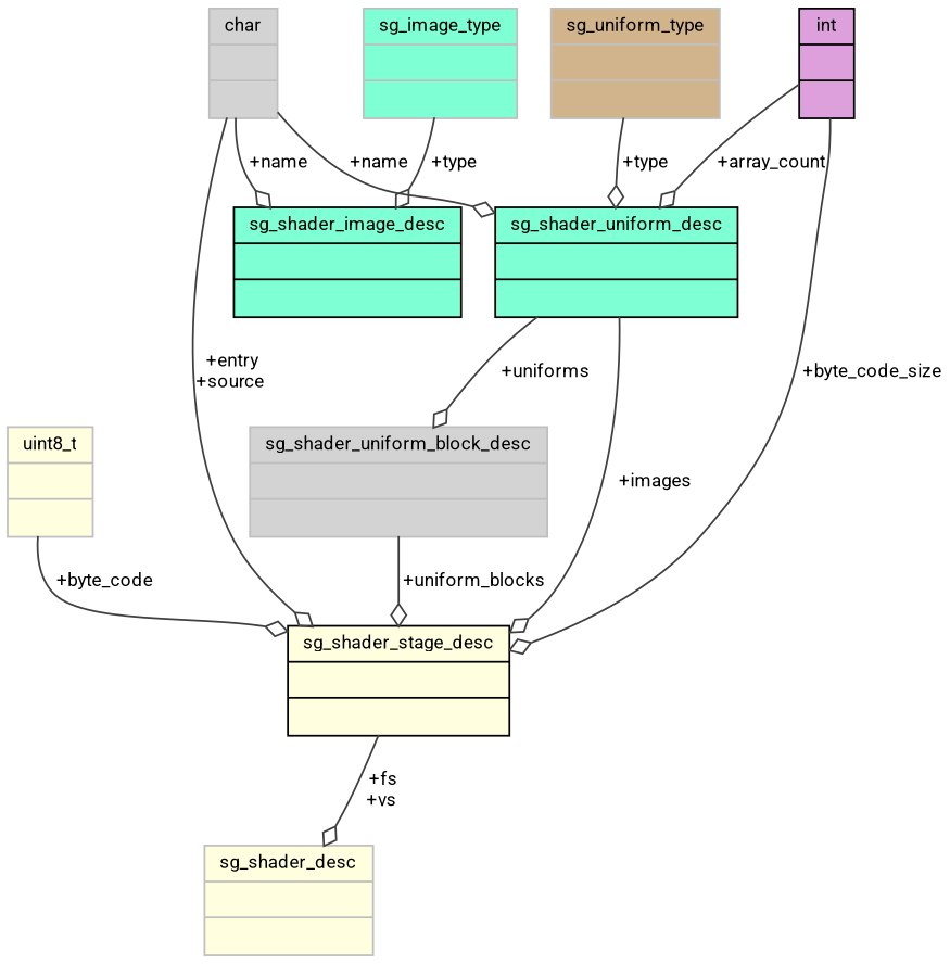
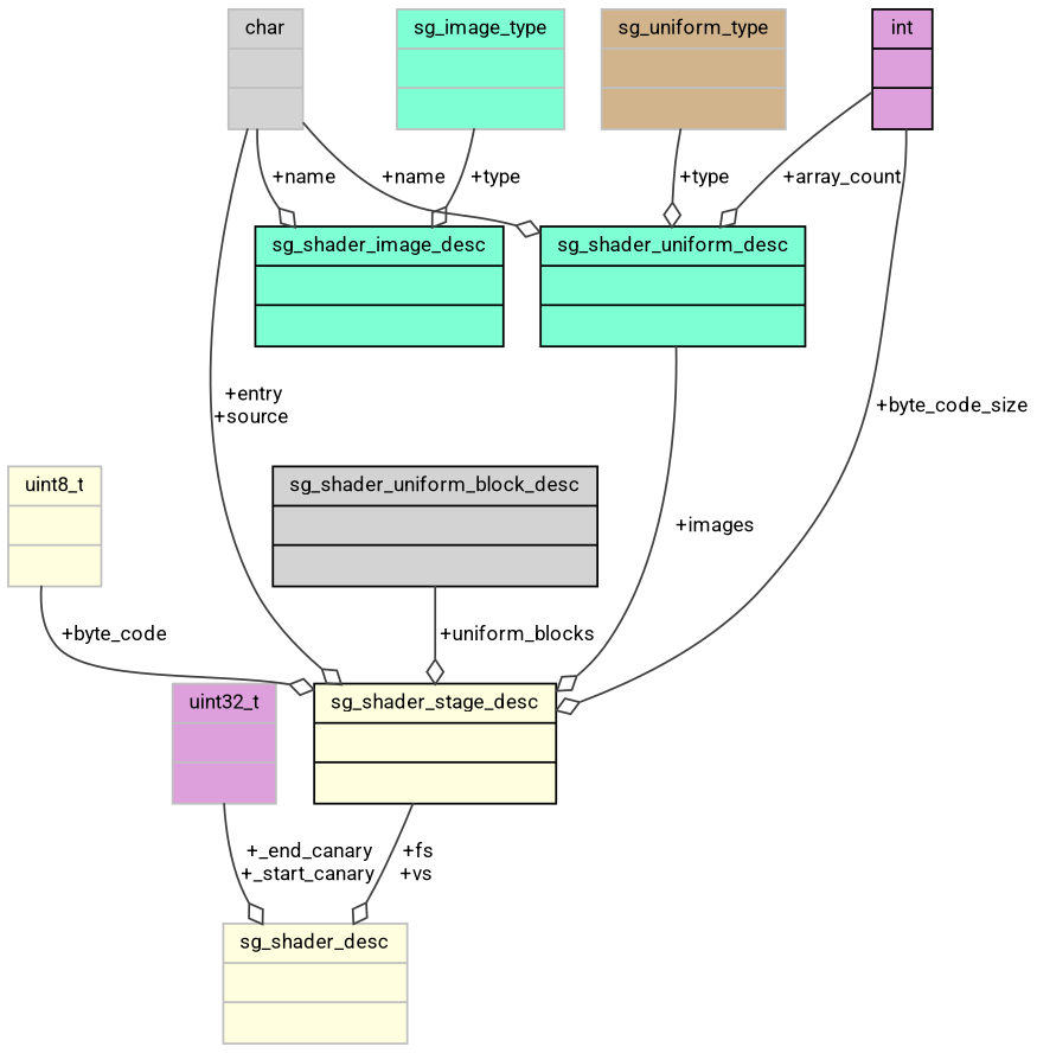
  digraph {
    fontname=Roboto
    node [color=grey75 fillcolor=lightyellow fontname=Roboto fontsize=10 shape=record style=filled]
    edge [arrowhead=odiamond color=grey25 fontname=Roboto fontsize=10 labelfontname=Helvetica labelfontsize=10 style=solid]
    n1 [fontcolor=black height=0.2 label="{sg_shader_desc\n||}" width=0.4]
+   n2 [fillcolor=plum height=0.2 label="{uint32_t\n||}" width=0.4]
    n3 [color=black height=0.2 label="{sg_shader_stage_desc\n||}" width=0.4]
    n4 [height=0.2 label="{uint8_t\n||}" width=0.4]
    n5 [fillcolor=lightgrey height=0.2 label="{char\n||}" width=0.4]
    n6 [color=black fillcolor=aquamarine height=0.2 label="{sg_shader_image_desc\n||}" width=0.4]
    n7 [color=black fillcolor=aquamarine height=0.2 label="{sg_shader_uniform_desc\n||}" width=0.4]
-   n8 [fillcolor=lightgrey height=0.2 label="{sg_shader_uniform_block_desc\n||}" width=0.4]
+   n8 [color=black fillcolor=lightgrey height=0.2 label="{sg_shader_uniform_block_desc\n||}" width=0.4]
    n9 [fillcolor=aquamarine height=0.2 label="{sg_image_type\n||}" width=0.4]
    n10 [color=black fillcolor=plum height=0.2 label="{int\n||}" width=0.4]
    n11 [fillcolor=tan height=0.2 label="{sg_uniform_type\n||}" width=0.4]
+   n2 -> n1 [label=" +_end_canary\n+_start_canary"]
    n3 -> n1 [label=" +fs\n+vs"]
    n4 -> n3 [label=" +byte_code"]
    n5 -> n3 [label=" +entry\n+source"]
    n5 -> n6 [label=" +name"]
    n5 -> n7 [label=" +name"]
    n7 -> n3 [label=" +images"]
-   n7 -> n8 [label=" +uniforms"]
    n8 -> n3 [label=" +uniform_blocks"]
    n9 -> n6 [label=" +type"]
    n10 -> n3 [label=" +byte_code_size"]
    n10 -> n7 [label=" +array_count"]
    n11 -> n7 [label=" +type"]
  }
